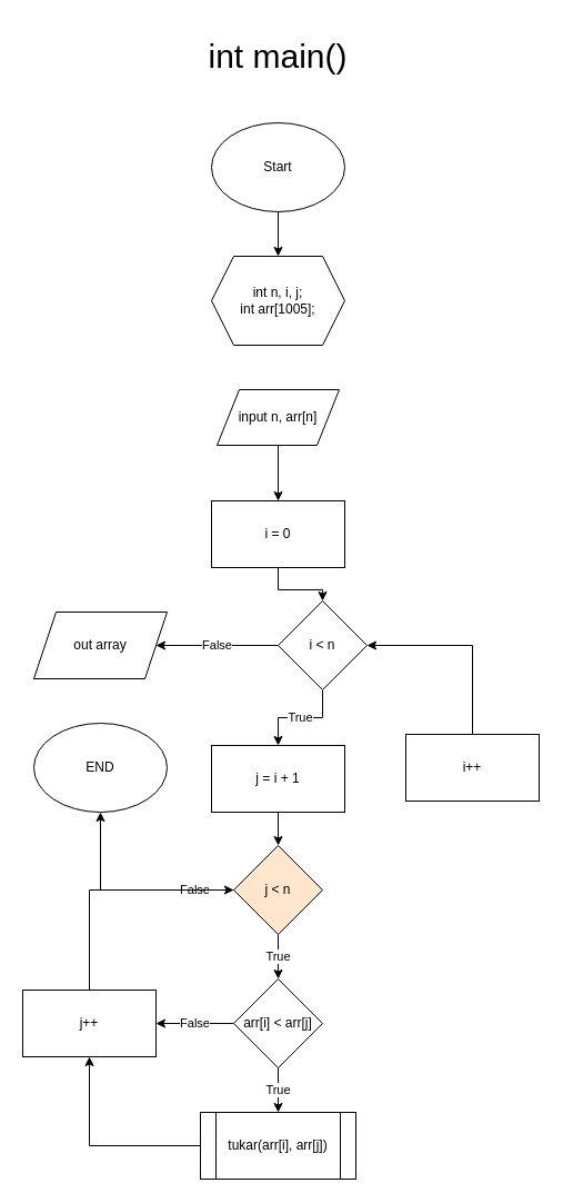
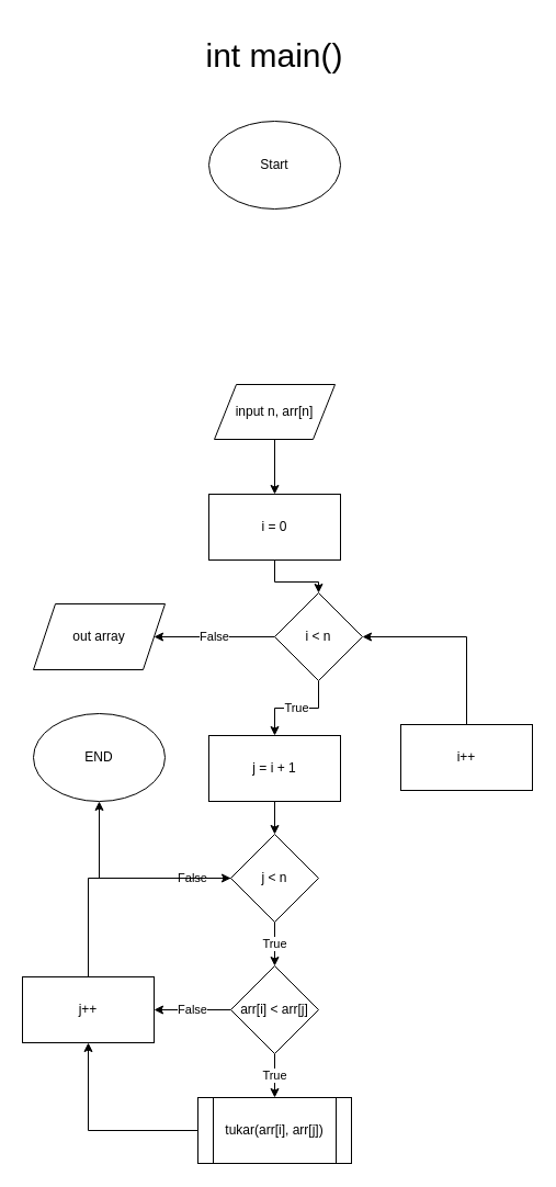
  <mxCell id="0" />
  <mxCell id="1" parent="0" />
  <mxCell id="2" value="&lt;font style=&quot;font-size: 30px;&quot;&gt;int main()&lt;/font&gt;" style="text;html=1;strokeColor=none;fillColor=none;align=center;verticalAlign=middle;whiteSpace=wrap;rounded=0;" parent="1" vertex="1"><mxGeometry x="90" y="20" width="320" height="60" as="geometry" /></mxCell>
- <mxCell id="3" value="" style="edgeStyle=orthogonalEdgeStyle;rounded=0;orthogonalLoop=1;jettySize=auto;html=1;" parent="1" source="4" target="5" edge="1"><mxGeometry relative="1" as="geometry" /></mxCell>
  <mxCell id="4" value="Start" style="ellipse;whiteSpace=wrap;html=1;" parent="1" vertex="1"><mxGeometry x="190" y="110" width="120" height="80" as="geometry" /></mxCell>
- <mxCell id="5" value="int n, i, j;&lt;br&gt;int arr[1005];" style="shape=hexagon;perimeter=hexagonPerimeter2;whiteSpace=wrap;html=1;fixedSize=1;" parent="1" vertex="1"><mxGeometry x="190" y="230" width="120" height="80" as="geometry" /></mxCell>
  <mxCell id="6" value="" style="edgeStyle=orthogonalEdgeStyle;rounded=0;orthogonalLoop=1;jettySize=auto;html=1;" parent="1" source="7" target="9" edge="1"><mxGeometry relative="1" as="geometry" /></mxCell>
  <mxCell id="7" value="input n, arr[n]" style="shape=parallelogram;perimeter=parallelogramPerimeter;whiteSpace=wrap;html=1;fixedSize=1;" parent="1" vertex="1"><mxGeometry x="195" y="350" width="110" height="50" as="geometry" /></mxCell>
  <mxCell id="8" value="" style="edgeStyle=orthogonalEdgeStyle;rounded=0;orthogonalLoop=1;jettySize=auto;html=1;" edge="1" parent="1" source="9" target="12"><mxGeometry relative="1" as="geometry" /></mxCell>
  <mxCell id="9" value="i = 0" style="whiteSpace=wrap;html=1;" parent="1" vertex="1"><mxGeometry x="190" y="450" width="120" height="60" as="geometry" /></mxCell>
  <mxCell id="10" value="False" style="edgeStyle=orthogonalEdgeStyle;rounded=0;orthogonalLoop=1;jettySize=auto;html=1;" edge="1" parent="1" source="12" target="13"><mxGeometry relative="1" as="geometry" /></mxCell>
  <mxCell id="11" value="True" style="edgeStyle=orthogonalEdgeStyle;rounded=0;orthogonalLoop=1;jettySize=auto;html=1;" edge="1" parent="1" source="12" target="15"><mxGeometry relative="1" as="geometry" /></mxCell>
  <mxCell id="12" value="i &amp;lt; n" style="rhombus;whiteSpace=wrap;html=1;" vertex="1" parent="1"><mxGeometry x="250" y="540" width="80" height="80" as="geometry" /></mxCell>
  <mxCell id="13" value="out array" style="shape=parallelogram;perimeter=parallelogramPerimeter;whiteSpace=wrap;html=1;fixedSize=1;" vertex="1" parent="1"><mxGeometry x="30" y="550" width="120" height="60" as="geometry" /></mxCell>
  <mxCell id="14" value="" style="edgeStyle=orthogonalEdgeStyle;rounded=0;orthogonalLoop=1;jettySize=auto;html=1;" edge="1" parent="1" source="15" target="18"><mxGeometry relative="1" as="geometry" /></mxCell>
  <mxCell id="15" value="j = i + 1" style="whiteSpace=wrap;html=1;" vertex="1" parent="1"><mxGeometry x="190" y="670" width="120" height="60" as="geometry" /></mxCell>
  <mxCell id="16" value="False" style="edgeStyle=orthogonalEdgeStyle;rounded=0;orthogonalLoop=1;jettySize=auto;html=1;" edge="1" parent="1" source="18" target="19"><mxGeometry x="-0.628" relative="1" as="geometry"><mxPoint as="offset" /></mxGeometry></mxCell>
  <mxCell id="17" value="True" style="edgeStyle=orthogonalEdgeStyle;rounded=0;orthogonalLoop=1;jettySize=auto;html=1;" edge="1" parent="1" source="18" target="24"><mxGeometry relative="1" as="geometry" /></mxCell>
- <mxCell id="18" value="j &amp;lt; n" style="rhombus;whiteSpace=wrap;html=1;fillColor=#ffe6cc;" vertex="1" parent="1"><mxGeometry x="210" y="760" width="80" height="80" as="geometry" /></mxCell>
+ <mxCell id="18" value="j &amp;lt; n" style="rhombus;whiteSpace=wrap;html=1;" vertex="1" parent="1"><mxGeometry x="210" y="760" width="80" height="80" as="geometry" /></mxCell>
  <mxCell id="19" value="END" style="ellipse;whiteSpace=wrap;html=1;" vertex="1" parent="1"><mxGeometry x="30" y="650" width="120" height="80" as="geometry" /></mxCell>
  <mxCell id="20" style="edgeStyle=orthogonalEdgeStyle;rounded=0;orthogonalLoop=1;jettySize=auto;html=1;entryX=1;entryY=0.5;entryDx=0;entryDy=0;" edge="1" parent="1" source="21" target="12"><mxGeometry relative="1" as="geometry"><Array as="points"><mxPoint x="425" y="580" /></Array></mxGeometry></mxCell>
  <mxCell id="21" value="i++" style="whiteSpace=wrap;html=1;" vertex="1" parent="1"><mxGeometry x="365" y="660" width="120" height="60" as="geometry" /></mxCell>
  <mxCell id="22" value="True" style="edgeStyle=orthogonalEdgeStyle;rounded=0;orthogonalLoop=1;jettySize=auto;html=1;" edge="1" parent="1" source="24" target="26"><mxGeometry relative="1" as="geometry" /></mxCell>
  <mxCell id="23" value="False" style="edgeStyle=orthogonalEdgeStyle;rounded=0;orthogonalLoop=1;jettySize=auto;html=1;" edge="1" parent="1" source="24" target="28"><mxGeometry relative="1" as="geometry" /></mxCell>
  <mxCell id="24" value="arr[i] &amp;lt; arr[j]" style="rhombus;whiteSpace=wrap;html=1;" vertex="1" parent="1"><mxGeometry x="210" y="880" width="80" height="80" as="geometry" /></mxCell>
  <mxCell id="25" value="" style="edgeStyle=orthogonalEdgeStyle;rounded=0;orthogonalLoop=1;jettySize=auto;html=1;" edge="1" parent="1" source="26" target="28"><mxGeometry relative="1" as="geometry" /></mxCell>
  <mxCell id="26" value="tukar(arr[i], arr[j])" style="shape=process;whiteSpace=wrap;html=1;backgroundOutline=1;" vertex="1" parent="1"><mxGeometry x="180" y="1000" width="140" height="60" as="geometry" /></mxCell>
  <mxCell id="27" style="edgeStyle=orthogonalEdgeStyle;rounded=0;orthogonalLoop=1;jettySize=auto;html=1;entryX=0;entryY=0.5;entryDx=0;entryDy=0;" edge="1" parent="1" source="28" target="18"><mxGeometry relative="1" as="geometry"><Array as="points"><mxPoint x="80" y="800" /></Array></mxGeometry></mxCell>
  <mxCell id="28" value="j++" style="whiteSpace=wrap;html=1;" vertex="1" parent="1"><mxGeometry x="20" y="890" width="120" height="60" as="geometry" /></mxCell>
